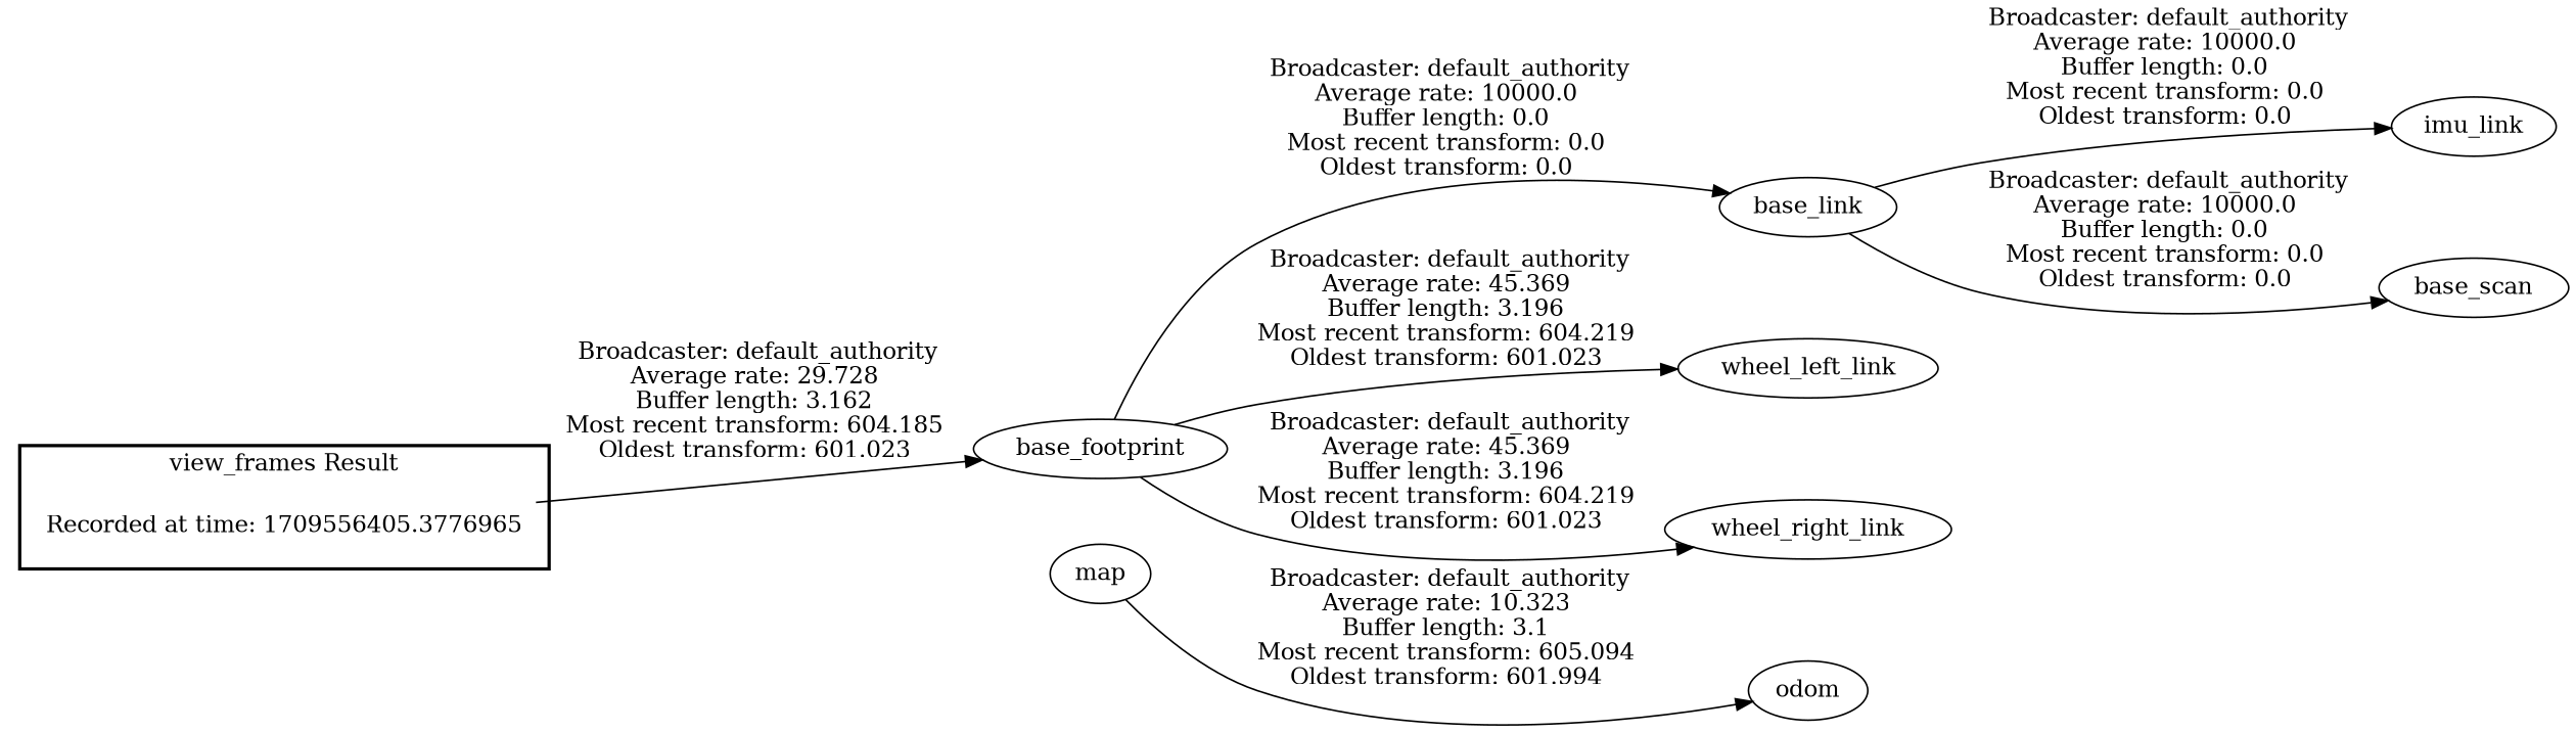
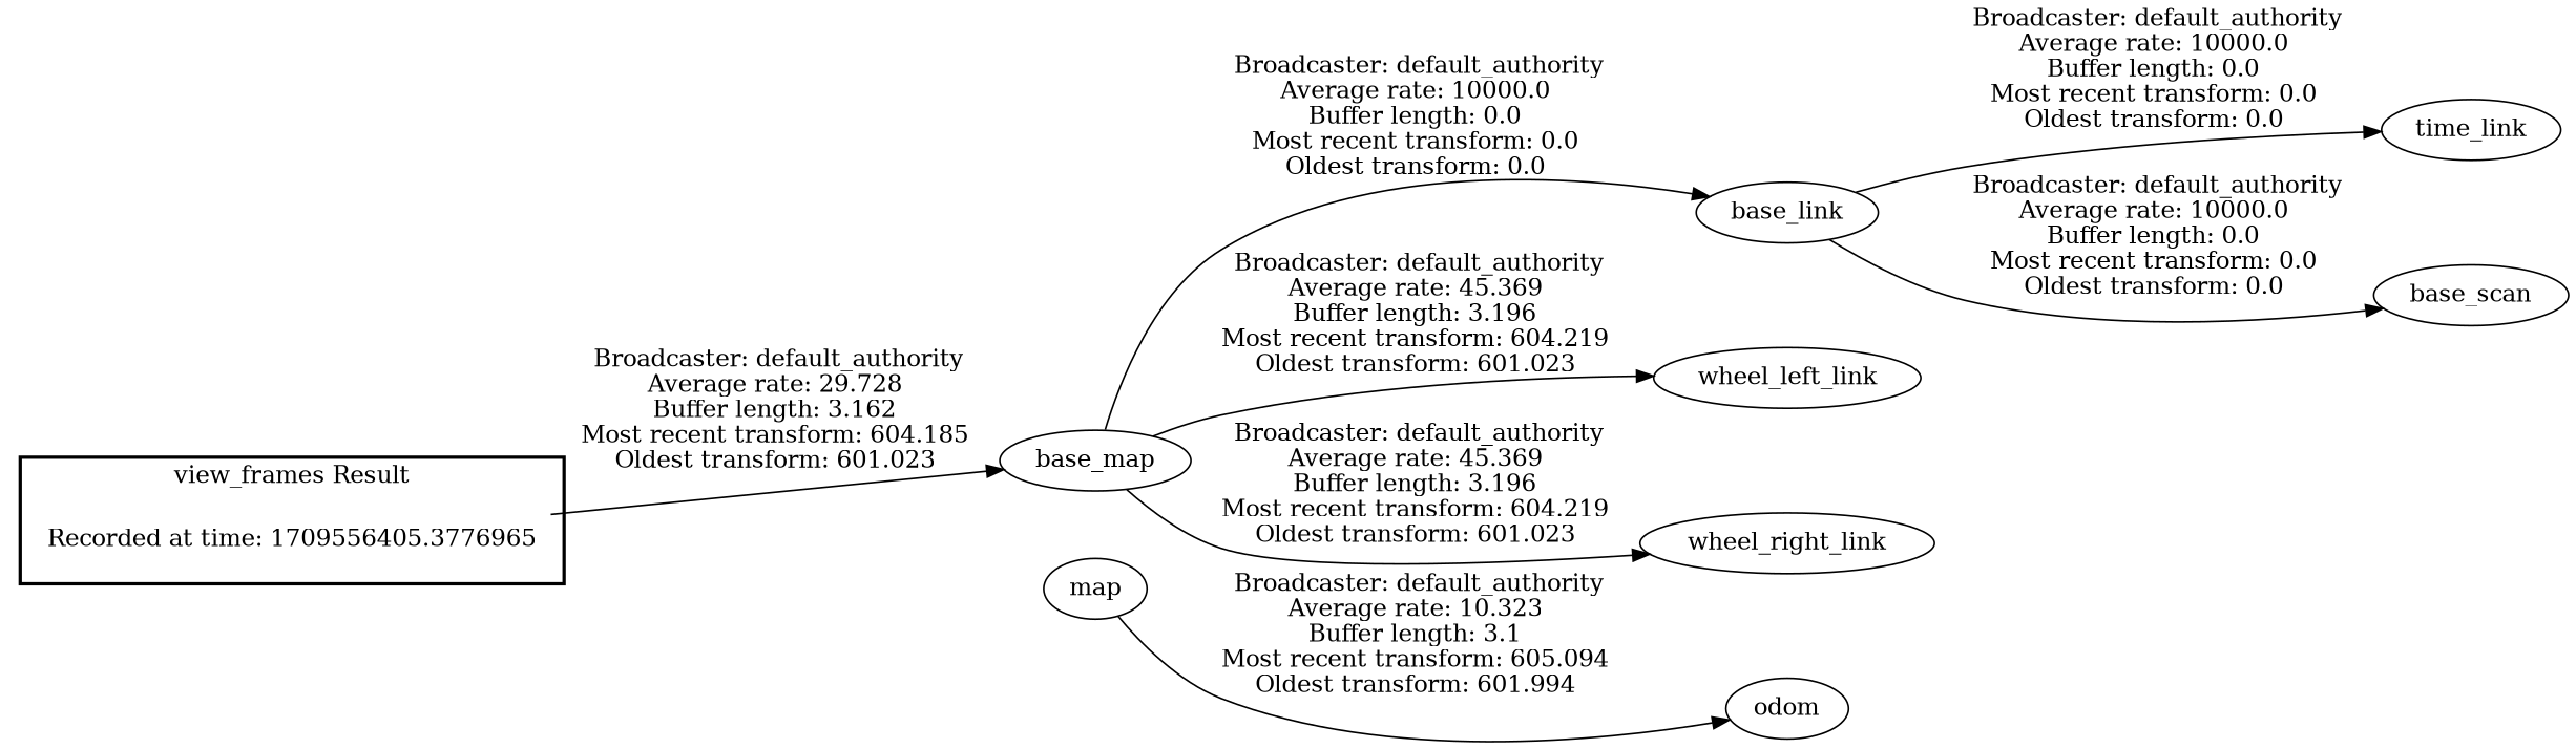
  digraph {
    rankdir=LR
    "Recorded at time: 1709556405.3776965" [shape=plaintext]
-   base_footprint
+   base_footprint [label=base_map]
    map
    base_link
    wheel_left_link
    wheel_right_link
-   imu_link
+   imu_link [label=time_link]
    base_scan
    odom
    subgraph cluster_1 {
      color=black
      label="view_frames Result"
      style=bold
      "Recorded at time: 1709556405.3776965"
    }
    "Recorded at time: 1709556405.3776965" -> base_footprint [label=" Broadcaster: default_authority\nAverage rate: 29.728\nBuffer length: 3.162\nMost recent transform: 604.185\nOldest transform: 601.023\n"]
    "Recorded at time: 1709556405.3776965" -> map [style=invis]
    base_footprint -> base_link [label=" Broadcaster: default_authority\nAverage rate: 10000.0\nBuffer length: 0.0\nMost recent transform: 0.0\nOldest transform: 0.0\n"]
    base_footprint -> wheel_left_link [label=" Broadcaster: default_authority\nAverage rate: 45.369\nBuffer length: 3.196\nMost recent transform: 604.219\nOldest transform: 601.023\n"]
    base_footprint -> wheel_right_link [label=" Broadcaster: default_authority\nAverage rate: 45.369\nBuffer length: 3.196\nMost recent transform: 604.219\nOldest transform: 601.023\n"]
    map -> odom [label=" Broadcaster: default_authority\nAverage rate: 10.323\nBuffer length: 3.1\nMost recent transform: 605.094\nOldest transform: 601.994\n"]
    base_link -> imu_link [label=" Broadcaster: default_authority\nAverage rate: 10000.0\nBuffer length: 0.0\nMost recent transform: 0.0\nOldest transform: 0.0\n"]
    base_link -> base_scan [label=" Broadcaster: default_authority\nAverage rate: 10000.0\nBuffer length: 0.0\nMost recent transform: 0.0\nOldest transform: 0.0\n"]
  }
